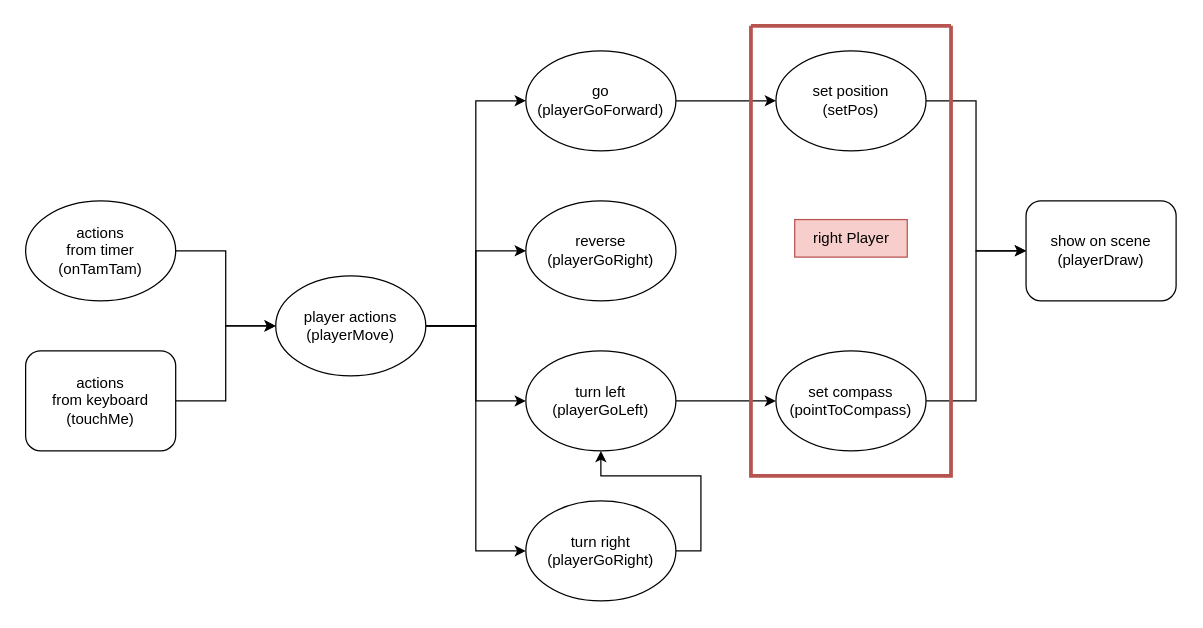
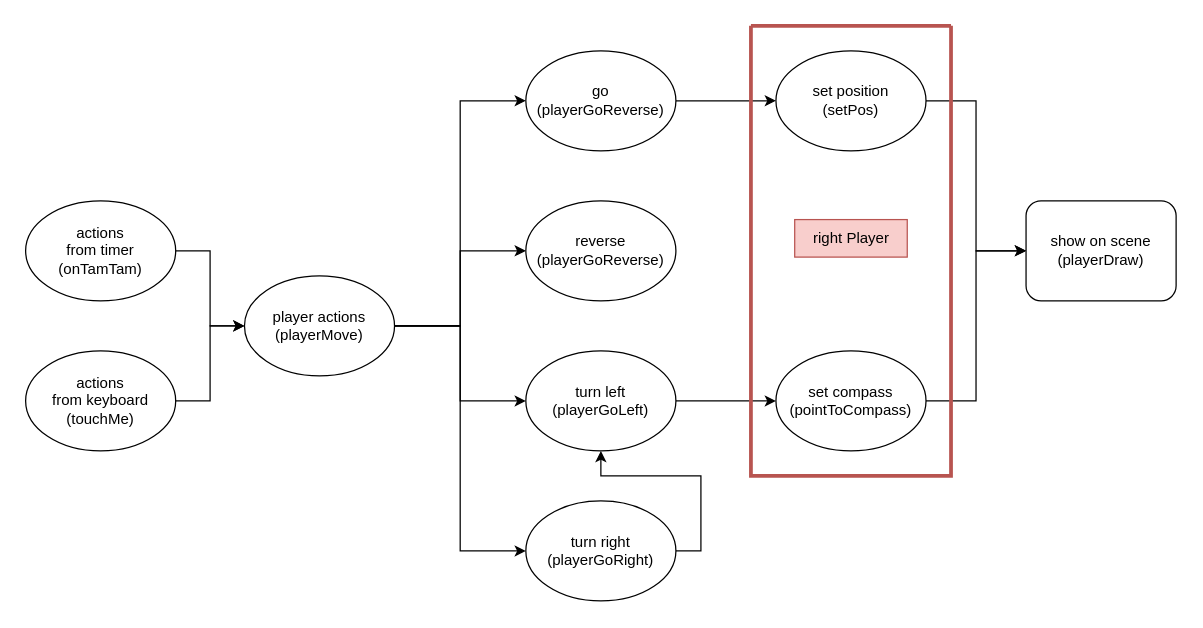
  <mxCell id="0" />
  <mxCell id="1" parent="0" />
  <mxCell id="2" style="edgeStyle=orthogonalEdgeStyle;rounded=0;orthogonalLoop=1;jettySize=auto;html=1;exitX=1;exitY=0.5;exitDx=0;exitDy=0;" edge="1" parent="1" source="3" target="10"><mxGeometry relative="1" as="geometry" /></mxCell>
  <mxCell id="3" value="actions&lt;br&gt;from timer&lt;br&gt;(onTamTam)" style="ellipse;whiteSpace=wrap;html=1;" vertex="1" parent="1"><mxGeometry x="20" y="160" width="120" height="80" as="geometry" /></mxCell>
  <mxCell id="4" style="edgeStyle=orthogonalEdgeStyle;rounded=0;orthogonalLoop=1;jettySize=auto;html=1;exitX=1;exitY=0.5;exitDx=0;exitDy=0;entryX=0;entryY=0.5;entryDx=0;entryDy=0;" edge="1" parent="1" source="5" target="10"><mxGeometry relative="1" as="geometry" /></mxCell>
- <mxCell id="5" value="actions&lt;br&gt;from keyboard&lt;br&gt;(touchMe)" style="whiteSpace=wrap;html=1;rounded=1;" vertex="1" parent="1"><mxGeometry x="20" y="280" width="120" height="80" as="geometry" /></mxCell>
+ <mxCell id="5" value="actions&lt;br&gt;from keyboard&lt;br&gt;(touchMe)" style="ellipse;whiteSpace=wrap;html=1;" vertex="1" parent="1"><mxGeometry x="20" y="280" width="120" height="80" as="geometry" /></mxCell>
  <mxCell id="6" style="edgeStyle=orthogonalEdgeStyle;rounded=0;orthogonalLoop=1;jettySize=auto;html=1;exitX=1;exitY=0.5;exitDx=0;exitDy=0;entryX=0;entryY=0.5;entryDx=0;entryDy=0;" edge="1" parent="1" source="10" target="13"><mxGeometry relative="1" as="geometry" /></mxCell>
  <mxCell id="7" style="edgeStyle=orthogonalEdgeStyle;rounded=0;orthogonalLoop=1;jettySize=auto;html=1;exitX=1;exitY=0.5;exitDx=0;exitDy=0;entryX=0;entryY=0.5;entryDx=0;entryDy=0;" edge="1" parent="1" source="10" target="17"><mxGeometry relative="1" as="geometry" /></mxCell>
  <mxCell id="8" style="edgeStyle=orthogonalEdgeStyle;rounded=0;orthogonalLoop=1;jettySize=auto;html=1;exitX=1;exitY=0.5;exitDx=0;exitDy=0;entryX=0;entryY=0.5;entryDx=0;entryDy=0;" edge="1" parent="1" source="10" target="12"><mxGeometry relative="1" as="geometry" /></mxCell>
  <mxCell id="9" style="edgeStyle=orthogonalEdgeStyle;rounded=0;orthogonalLoop=1;jettySize=auto;html=1;exitX=1;exitY=0.5;exitDx=0;exitDy=0;entryX=0;entryY=0.5;entryDx=0;entryDy=0;" edge="1" parent="1" source="10" target="15"><mxGeometry relative="1" as="geometry" /></mxCell>
- <mxCell id="10" value="player actions&lt;br&gt;(playerMove)" style="ellipse;whiteSpace=wrap;html=1;" vertex="1" parent="1"><mxGeometry x="220" y="220" width="120" height="80" as="geometry" /></mxCell>
+ <mxCell id="10" value="player actions&lt;br&gt;(playerMove)" style="ellipse;whiteSpace=wrap;html=1;" vertex="1" parent="1"><mxGeometry x="195" y="220" width="120" height="80" as="geometry" /></mxCell>
  <mxCell id="11" style="edgeStyle=orthogonalEdgeStyle;rounded=0;orthogonalLoop=1;jettySize=auto;html=1;exitX=1;exitY=0.5;exitDx=0;exitDy=0;entryX=0;entryY=0.5;entryDx=0;entryDy=0;" edge="1" parent="1" source="12" target="24"><mxGeometry relative="1" as="geometry" /></mxCell>
- <mxCell id="12" value="go&lt;br&gt;(playerGoForward)" style="ellipse;whiteSpace=wrap;html=1;" vertex="1" parent="1"><mxGeometry x="420" y="40" width="120" height="80" as="geometry" /></mxCell>
- <mxCell id="13" value="reverse&lt;br&gt;(playerGoRight)" style="ellipse;whiteSpace=wrap;html=1;" vertex="1" parent="1"><mxGeometry x="420" y="160" width="120" height="80" as="geometry" /></mxCell>
+ <mxCell id="12" value="go&lt;br&gt;(playerGoReverse)" style="ellipse;whiteSpace=wrap;html=1;" vertex="1" parent="1"><mxGeometry x="420" y="40" width="120" height="80" as="geometry" /></mxCell>
+ <mxCell id="13" value="reverse&lt;br&gt;(playerGoReverse)" style="ellipse;whiteSpace=wrap;html=1;" vertex="1" parent="1"><mxGeometry x="420" y="160" width="120" height="80" as="geometry" /></mxCell>
  <mxCell id="14" style="edgeStyle=orthogonalEdgeStyle;rounded=0;orthogonalLoop=1;jettySize=auto;html=1;exitX=1;exitY=0.5;exitDx=0;exitDy=0;entryX=0;entryY=0.5;entryDx=0;entryDy=0;" edge="1" parent="1" source="15" target="18"><mxGeometry relative="1" as="geometry" /></mxCell>
  <mxCell id="15" value="turn left&lt;br&gt;(playerGoLeft)" style="ellipse;whiteSpace=wrap;html=1;" vertex="1" parent="1"><mxGeometry x="420" y="280" width="120" height="80" as="geometry" /></mxCell>
  <mxCell id="16" style="edgeStyle=orthogonalEdgeStyle;rounded=0;orthogonalLoop=1;jettySize=auto;html=1;exitX=1;exitY=0.5;exitDx=0;exitDy=0;" edge="1" parent="1" source="17" target="15"><mxGeometry relative="1" as="geometry" /></mxCell>
  <mxCell id="17" value="turn right&lt;br&gt;(playerGoRight)" style="ellipse;whiteSpace=wrap;html=1;" vertex="1" parent="1"><mxGeometry x="420" y="400" width="120" height="80" as="geometry" /></mxCell>
  <mxCell id="18" value="set compass&lt;br&gt;(pointToCompass)" style="ellipse;whiteSpace=wrap;html=1;" vertex="1" parent="1"><mxGeometry x="620" y="280" width="120" height="80" as="geometry" /></mxCell>
  <mxCell id="19" style="edgeStyle=orthogonalEdgeStyle;rounded=0;orthogonalLoop=1;jettySize=auto;html=1;exitX=1;exitY=0.5;exitDx=0;exitDy=0;entryX=0;entryY=0.5;entryDx=0;entryDy=0;" edge="1" parent="1" source="18" target="20"><mxGeometry relative="1" as="geometry"><mxPoint x="780" y="320" as="sourcePoint" /></mxGeometry></mxCell>
  <mxCell id="20" value="show on scene&lt;br&gt;(playerDraw)" style="whiteSpace=wrap;html=1;rounded=1;" vertex="1" parent="1"><mxGeometry x="820" y="160" width="120" height="80" as="geometry" /></mxCell>
  <mxCell id="21" style="edgeStyle=orthogonalEdgeStyle;rounded=0;orthogonalLoop=1;jettySize=auto;html=1;exitX=1;exitY=0.5;exitDx=0;exitDy=0;entryX=0;entryY=0.5;entryDx=0;entryDy=0;" edge="1" parent="1" source="24" target="20"><mxGeometry relative="1" as="geometry" /></mxCell>
  <mxCell id="22" value="" style="swimlane;startSize=0;fillColor=#f8cecc;strokeColor=#b85450;fillStyle=solid;strokeWidth=3;rounded=1;" vertex="1" parent="1"><mxGeometry x="600" y="20" width="160" height="360" as="geometry" /></mxCell>
  <mxCell id="23" value="right Player" style="text;html=1;align=center;verticalAlign=middle;resizable=0;points=[];autosize=1;strokeColor=#b85450;fillColor=#f8cecc;" vertex="1" parent="22"><mxGeometry x="35" y="155" width="90" height="30" as="geometry" /></mxCell>
  <mxCell id="24" value="set position&lt;br&gt;(setPos)" style="ellipse;whiteSpace=wrap;html=1;" vertex="1" parent="22"><mxGeometry x="20" y="20" width="120" height="80" as="geometry" /></mxCell>
